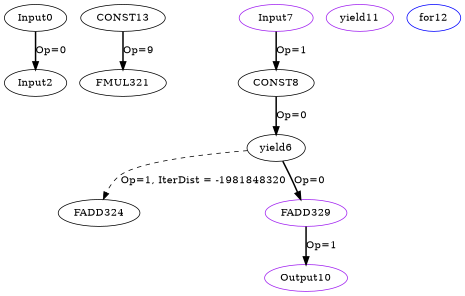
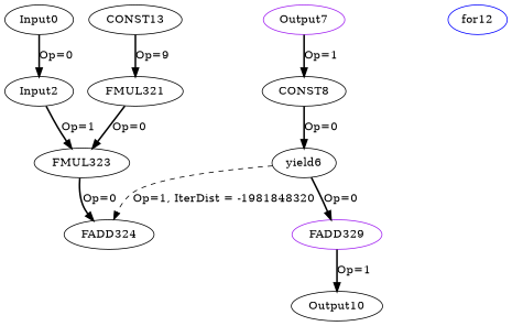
  digraph {
    node [color=black opcode=Input]
    edge [color=black operand=0 style=bold]
    Input0 [offset="0,0" pattern="4,30,-116,25" ref_name=kernel_gemm_1_1]
    Input2 [offset="0,0" pattern="100,30,-2896,25" ref_name=kernel_gemm_1_2]
    FMUL321 [opcode=FMUL32]
+   FMUL323 [opcode=FMUL32]
    FADD324 [opcode=FADD32]
    n6 [label=yield6 opcode=for]
    FADD329 [color=purple opcode=FADD32]
-   Output10 [color=purple offset="0,0" opcode=Output pattern="0,30,4,25" ref_name=kernel_gemm_1_3]
-   Input7 [color=purple offset="0,0" pattern="0,30,4,25" ref_name=kernel_gemm_1_0]
+   Output10 [offset="0,0" opcode=Output pattern="0,30,4,25" ref_name=kernel_gemm_1_3]
+   Input7 [color=purple offset="0,0" pattern="0,30,4,25" ref_name=kernel_gemm_1_0 label=Output7]
    CONST8 [opcode=CONST value="0x00000000"]
-   yield11 [color=purple opcode=yield]
    for12 [color=blue opcode=for]
    CONST13 [opcode=CONST value="0x3FC00000"]
    Input0 -> Input2 [label="Op=0"]
+   Input2 -> FMUL323 [label="Op=1" operand=1]
+   FMUL321 -> FMUL323 [label="Op=0"]
+   FMUL323 -> FADD324 [label="Op=0"]
    n6 -> FADD324 [iterdist=-1981848320 label="Op=1, IterDist = -1981848320" operand=1 style=dashed]
    n6 -> FADD329 [label="Op=0"]
    FADD329 -> Output10 [label="Op=1"]
    Input7 -> CONST8 [label="Op=1" operand=1]
    CONST8 -> n6 [label="Op=0"]
    CONST13 -> FMUL321 [label="Op=9" operand=1]
  }
